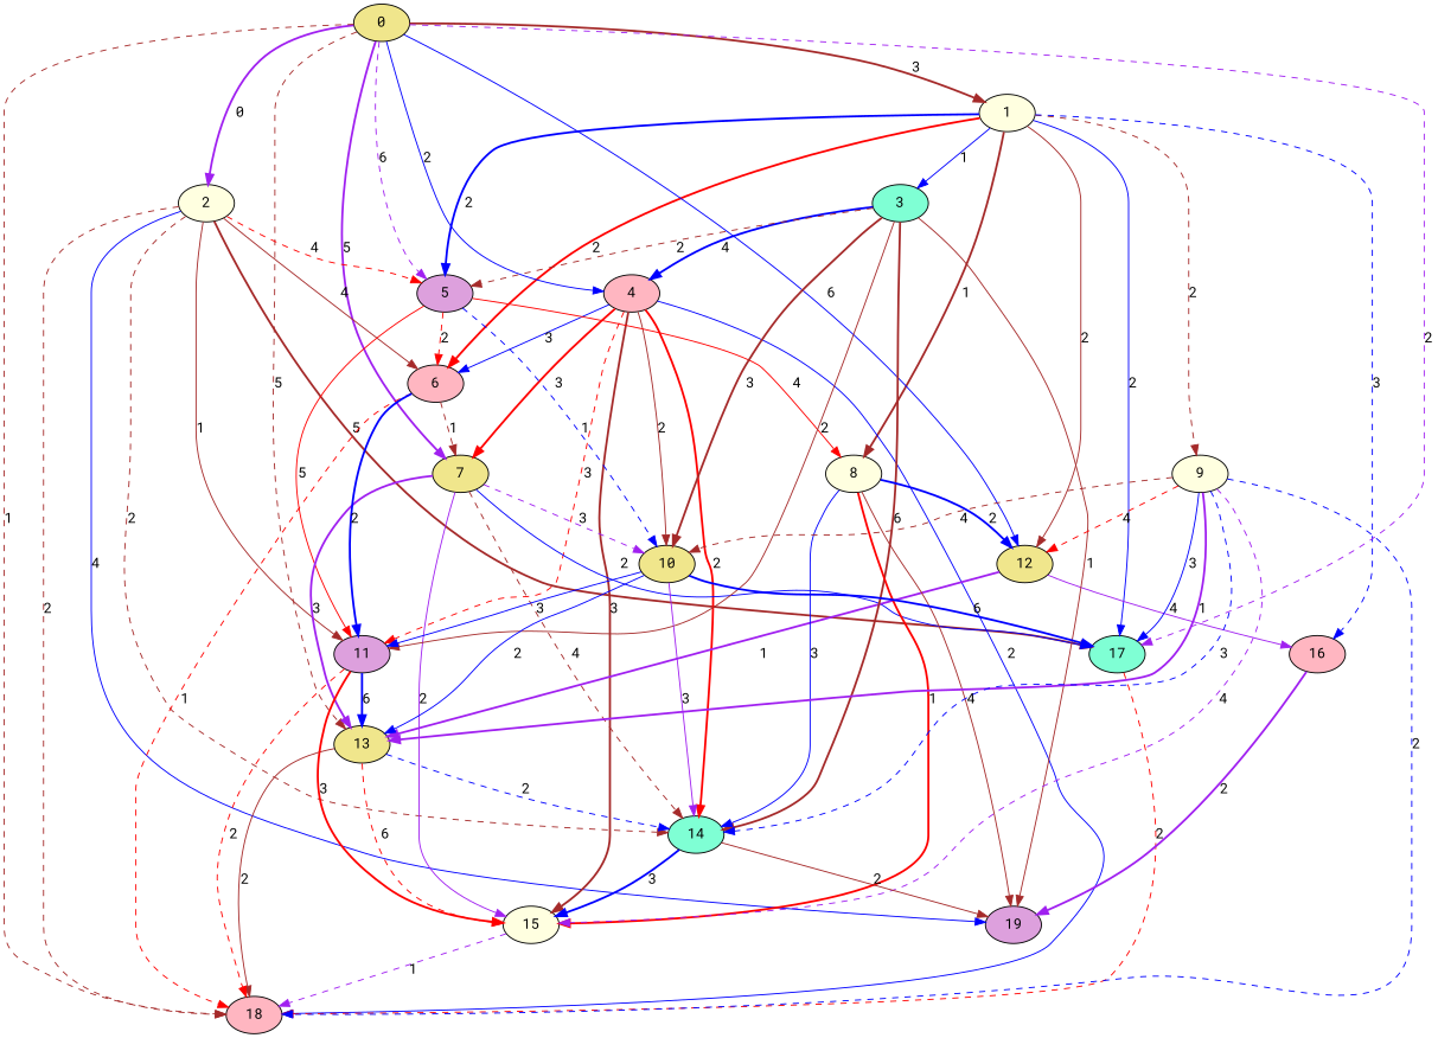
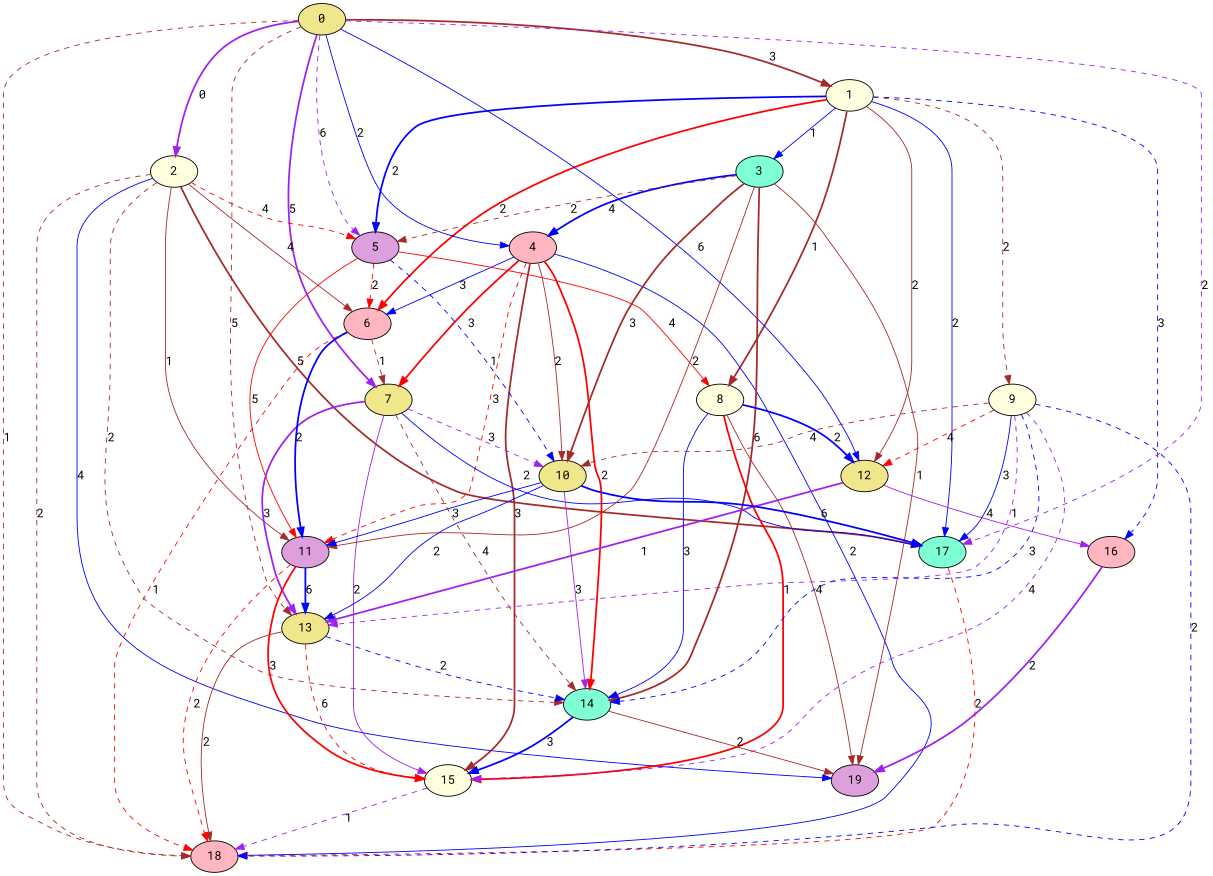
  strict digraph {
    fontname="Roboto Mono"
    node [fillcolor=lightyellow fontname="Roboto Mono" style=filled]
    edge [color=blue fontname="Roboto Mono" style=dashed]
    1
    0 [fillcolor=khaki]
    2
    4 [fillcolor=lightpink]
    5 [fillcolor=plum]
    7 [fillcolor=khaki]
    12 [fillcolor=khaki]
    13 [fillcolor=khaki]
    17 [fillcolor=aquamarine]
    18 [fillcolor=lightpink]
    3 [fillcolor=aquamarine]
    6 [fillcolor=lightpink]
    8
    9
    16 [fillcolor=lightpink]
    11 [fillcolor=plum]
    14 [fillcolor=aquamarine]
    19 [fillcolor=plum]
    10 [fillcolor=khaki]
    15
    1 -> 5 [label=2 style=bold]
    1 -> 12 [color=brown label=2 style=solid]
    1 -> 17 [label=2 style=solid]
    1 -> 3 [label=1 style=solid]
    1 -> 6 [color=red label=2 style=bold]
    1 -> 8 [color=brown label=1 style=bold]
    1 -> 9 [color=brown label=2]
    1 -> 16 [label=3]
    0 -> 1 [color=brown label=3 style=bold]
    0 -> 2 [color=purple label=0 style=bold]
    0 -> 4 [label=2 style=solid]
    0 -> 5 [color=purple label=6]
    0 -> 7 [color=purple label=5 style=bold]
    0 -> 12 [label=6 style=solid]
    0 -> 13 [color=brown label=5]
    0 -> 17 [color=purple label=2]
    0 -> 18 [color=brown label=1]
    2 -> 5 [color=red label=4]
    2 -> 17 [color=brown label=5 style=bold]
    2 -> 18 [color=brown label=2]
    2 -> 6 [color=brown label=4 style=solid]
    2 -> 11 [color=brown label=1 style=solid]
    2 -> 14 [color=brown label=2]
    2 -> 19 [label=4 style=solid]
    4 -> 7 [color=red label=3 style=bold]
    4 -> 18 [label=2 style=solid]
    4 -> 6 [label=3 style=solid]
    4 -> 11 [color=red label=3]
    4 -> 14 [color=red label=2 style=bold]
    4 -> 10 [color=brown label=2 style=solid]
    4 -> 15 [color=brown label=3 style=bold]
    5 -> 6 [color=red label=2]
    5 -> 8 [color=red label=4 style=solid]
    5 -> 11 [color=red label=5 style=solid]
    5 -> 10 [label=1]
    7 -> 13 [color=purple label=3 style=bold]
    7 -> 17 [label=2 style=solid]
    7 -> 14 [color=brown label=4]
    7 -> 10 [color=purple label=3]
    7 -> 15 [color=purple label=2 style=solid]
    12 -> 13 [color=purple label=1 style=bold]
    12 -> 16 [color=purple label=4 style=solid]
    13 -> 18 [color=brown label=2 style=solid]
    13 -> 14 [label=2]
    13 -> 15 [color=red label=6]
    17 -> 18 [color=red label=2]
    3 -> 4 [label=4 style=bold]
    3 -> 5 [color=brown label=2]
    3 -> 11 [color=brown label=2 style=solid]
    3 -> 14 [color=brown label=6 style=bold]
    3 -> 19 [color=brown label=1 style=solid]
    3 -> 10 [color=brown label=3 style=bold]
    6 -> 7 [color=brown label=1]
    6 -> 18 [color=red label=1]
    6 -> 11 [label=2 style=bold]
    8 -> 12 [label=2 style=bold]
    8 -> 14 [label=3 style=solid]
    8 -> 19 [color=brown label=4 style=solid]
    8 -> 15 [color=red label=1 style=bold]
    9 -> 12 [color=red label=4]
-   9 -> 13 [color=purple label=1 style=bold]
+   9 -> 13 [color=purple label=1]
    9 -> 17 [label=3 style=solid]
    9 -> 18 [label=2]
    9 -> 14 [label=3]
    9 -> 10 [color=brown label=4]
    9 -> 15 [color=purple label=4]
    16 -> 19 [color=purple label=2 style=bold]
    11 -> 13 [label=6 style=bold]
    11 -> 18 [color=red label=2]
    11 -> 15 [color=red label=3 style=bold]
    14 -> 19 [color=brown label=2 style=solid]
    14 -> 15 [label=3 style=bold]
    10 -> 13 [label=2 style=solid]
    10 -> 17 [label=6 style=bold]
    10 -> 11 [label=3 style=solid]
    10 -> 14 [color=purple label=3 style=solid]
    15 -> 18 [color=purple label=1]
  }
